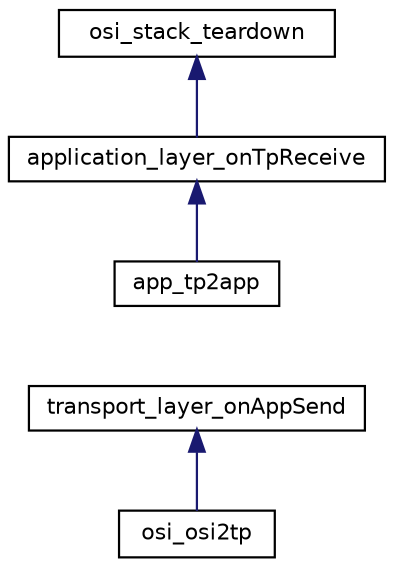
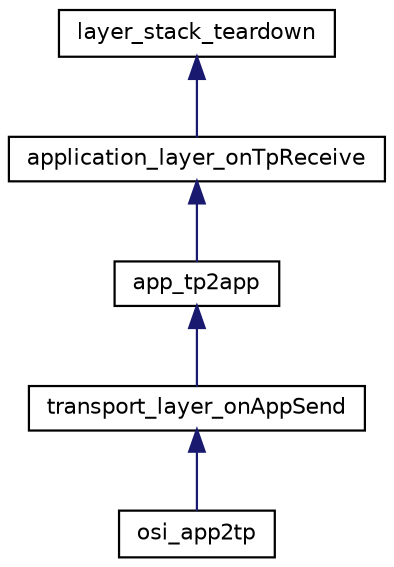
  digraph {
    rankdir=TB
    node [color=black fillcolor=white fontname=Helvetica fontsize=10 shape=record style=filled]
    edge [color=midnightblue dir=back fontname=Helvetica fontsize=10 labelfontname=Helvetica labelfontsize=10 style=solid]
-   n1 [height=0.2 label=osi_stack_teardown width=0.4]
+   n1 [height=0.2 label=layer_stack_teardown width=0.4]
    n2 [height=0.2 label=application_layer_onTpReceive width=0.4]
    n3 [height=0.2 label=app_tp2app width=0.4]
    n4 [height=0.2 label=transport_layer_onAppSend width=0.4]
-   n5 [height=0.2 label=osi_osi2tp width=0.4]
+   n5 [height=0.2 label=osi_app2tp width=0.4]
    n1 -> n2
    n2 -> n3
+   n3 -> n4
    n4 -> n5
  }
